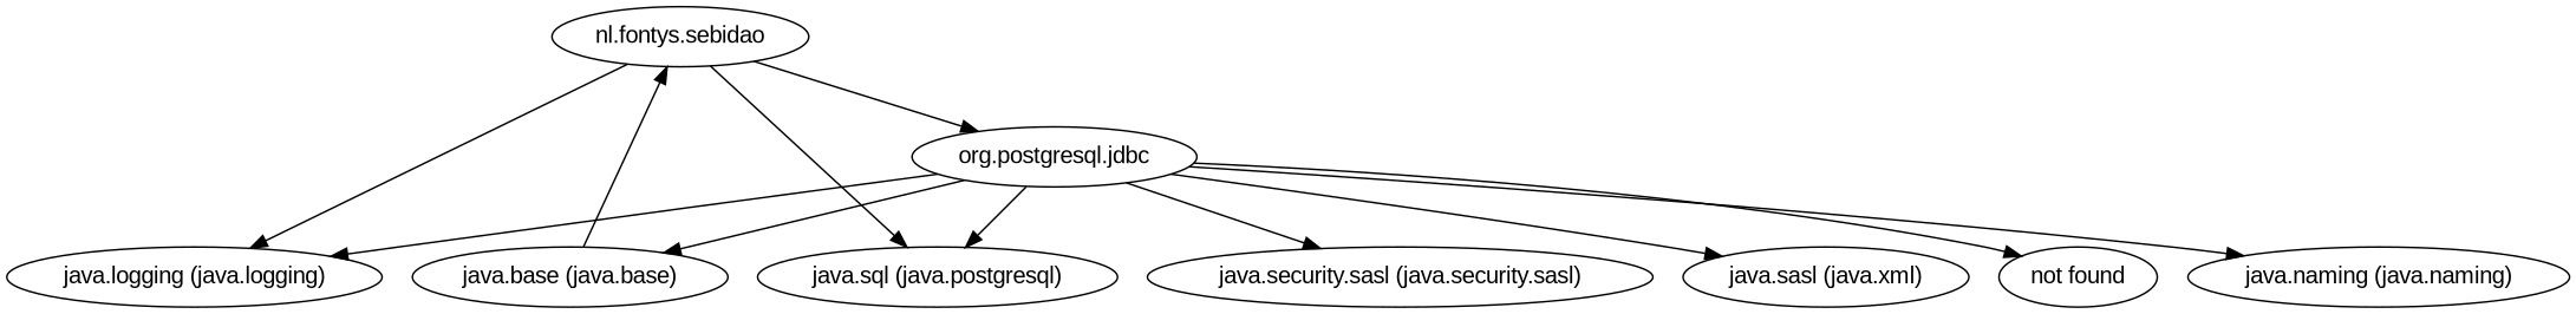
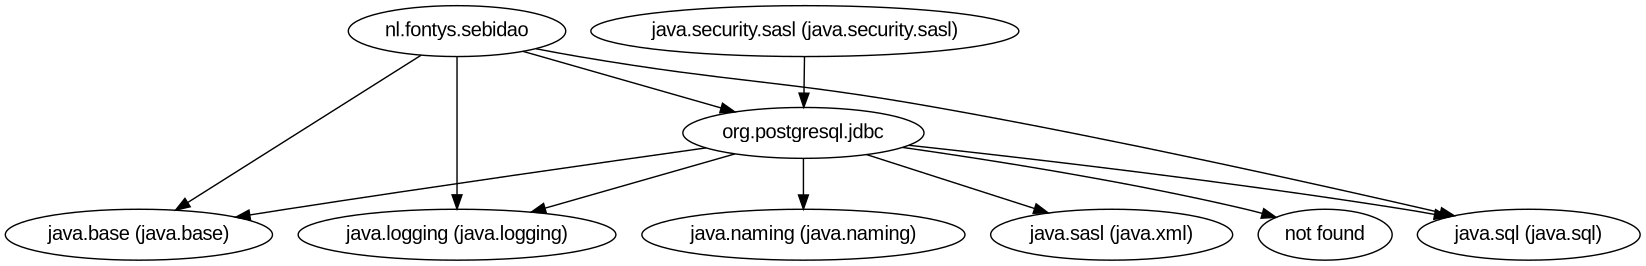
  digraph {
    fontname="Liberation Sans"
    node [fontname="Liberation Sans"]
    edge [fontname="Liberation Sans"]
    "nl.fontys.sebidao"
    "java.base (java.base)"
    "java.logging (java.logging)"
-   "java.sql (java.sql)" [label="java.sql (java.postgresql)"]
+   "java.sql (java.sql)"
    "org.postgresql.jdbc"
    "java.naming (java.naming)"
    "java.security.sasl (java.security.sasl)"
    n8 [label="java.sasl (java.xml)"]
    "not found"
-   "java.base (java.base)" -> "nl.fontys.sebidao"
+   "nl.fontys.sebidao" -> "java.base (java.base)"
    "nl.fontys.sebidao" -> "java.logging (java.logging)"
    "nl.fontys.sebidao" -> "java.sql (java.sql)"
    "nl.fontys.sebidao" -> "org.postgresql.jdbc"
    "org.postgresql.jdbc" -> "java.base (java.base)"
    "org.postgresql.jdbc" -> "java.logging (java.logging)"
    "org.postgresql.jdbc" -> "java.sql (java.sql)"
    "org.postgresql.jdbc" -> "java.naming (java.naming)"
-   "org.postgresql.jdbc" -> "java.security.sasl (java.security.sasl)"
+   "java.security.sasl (java.security.sasl)" -> "org.postgresql.jdbc"
    "org.postgresql.jdbc" -> n8
    "org.postgresql.jdbc" -> "not found"
  }
